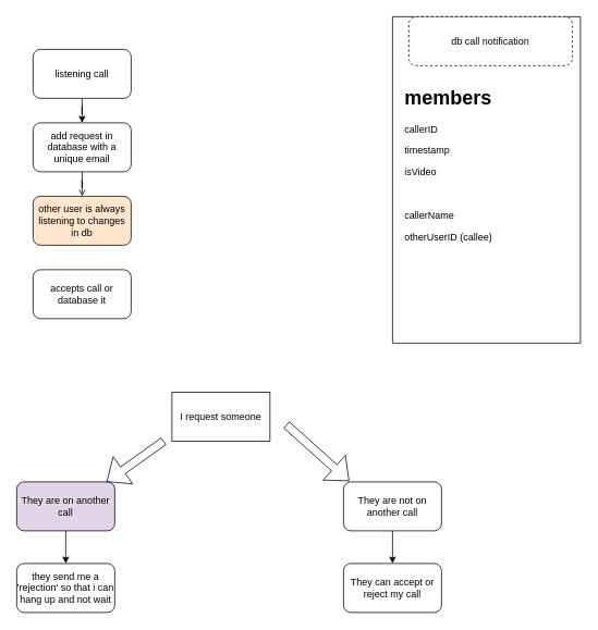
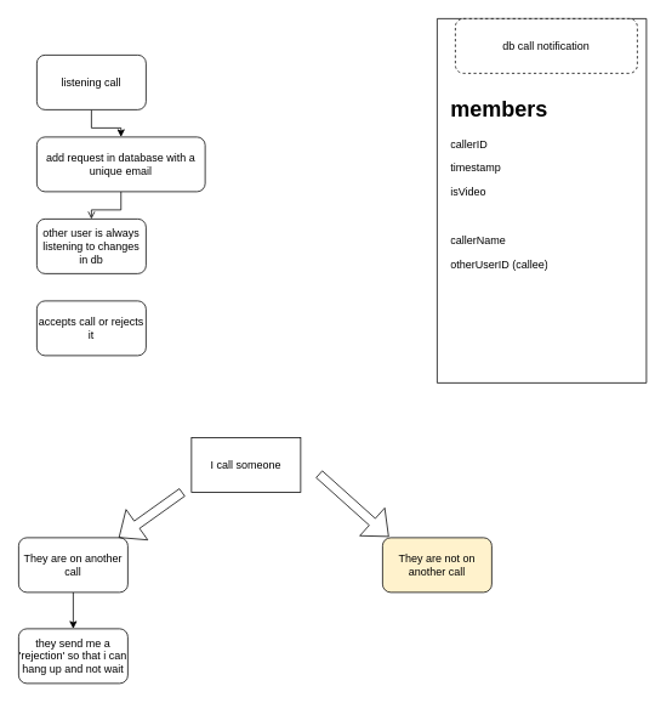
  <mxCell id="0" />
  <mxCell id="1" parent="0" />
  <mxCell id="2" value="" style="edgeStyle=orthogonalEdgeStyle;rounded=0;orthogonalLoop=1;jettySize=auto;html=1;" parent="1" source="3" target="5" edge="1"><mxGeometry relative="1" as="geometry" /></mxCell>
  <mxCell id="3" value="listening call" style="rounded=1;whiteSpace=wrap;html=1;" parent="1" vertex="1"><mxGeometry x="40" y="60" width="120" height="60" as="geometry" /></mxCell>
  <mxCell id="4" value="" style="edgeStyle=orthogonalEdgeStyle;rounded=0;orthogonalLoop=1;jettySize=auto;html=1;endArrow=open;" parent="1" source="5" target="6" edge="1"><mxGeometry relative="1" as="geometry" /></mxCell>
- <mxCell id="5" value="add request in database with a unique email" style="rounded=1;whiteSpace=wrap;html=1;" parent="1" vertex="1"><mxGeometry x="40" y="150" width="120" height="60" as="geometry" /></mxCell>
- <mxCell id="6" value="other user is always listening to changes in db" style="rounded=1;whiteSpace=wrap;html=1;fillColor=#ffe6cc;" parent="1" vertex="1"><mxGeometry x="40" y="240" width="120" height="60" as="geometry" /></mxCell>
- <mxCell id="7" value="accepts call or database it" style="rounded=1;whiteSpace=wrap;html=1;" parent="1" vertex="1"><mxGeometry x="40" y="330" width="120" height="60" as="geometry" /></mxCell>
+ <mxCell id="5" value="add request in database with a unique email" style="rounded=1;whiteSpace=wrap;html=1;" parent="1" vertex="1"><mxGeometry x="40" y="150" width="185" height="60" as="geometry" /></mxCell>
+ <mxCell id="6" value="other user is always listening to changes in db" style="rounded=1;whiteSpace=wrap;html=1;" parent="1" vertex="1"><mxGeometry x="40" y="240" width="120" height="60" as="geometry" /></mxCell>
+ <mxCell id="7" value="accepts call or rejects it" style="rounded=1;whiteSpace=wrap;html=1;" parent="1" vertex="1"><mxGeometry x="40" y="330" width="120" height="60" as="geometry" /></mxCell>
  <mxCell id="8" value="" style="swimlane;startSize=0;" parent="1" vertex="1"><mxGeometry x="480" y="20" width="230" height="400" as="geometry" /></mxCell>
  <mxCell id="9" value="db call notification" style="rounded=1;whiteSpace=wrap;html=1;dashed=1;" parent="8" vertex="1"><mxGeometry x="20" width="200" height="60" as="geometry" /></mxCell>
  <mxCell id="10" value="&lt;h1&gt;members&lt;/h1&gt;&lt;p&gt;callerID&lt;/p&gt;&lt;p&gt;timestamp&lt;/p&gt;&lt;p&gt;isVideo&lt;/p&gt;&lt;p&gt;&lt;br&gt;&lt;/p&gt;&lt;p&gt;callerName&lt;/p&gt;&lt;p&gt;otherUserID (callee)&lt;/p&gt;" style="text;html=1;strokeColor=none;fillColor=none;spacing=5;spacingTop=-20;whiteSpace=wrap;overflow=hidden;rounded=0;" parent="8" vertex="1"><mxGeometry x="10" y="80" width="190" height="230" as="geometry" /></mxCell>
- <mxCell id="11" value="I request someone" style="rounded=0;whiteSpace=wrap;html=1;" parent="1" vertex="1"><mxGeometry x="210" y="480" width="120" height="60" as="geometry" /></mxCell>
+ <mxCell id="11" value="I call someone" style="rounded=0;whiteSpace=wrap;html=1;" parent="1" vertex="1"><mxGeometry x="210" y="480" width="120" height="60" as="geometry" /></mxCell>
  <mxCell id="12" value="" style="edgeStyle=orthogonalEdgeStyle;rounded=0;orthogonalLoop=1;jettySize=auto;html=1;" parent="1" source="13" target="18" edge="1"><mxGeometry relative="1" as="geometry" /></mxCell>
- <mxCell id="13" value="They are on another call" style="rounded=1;whiteSpace=wrap;html=1;fillColor=#e1d5e7;" parent="1" vertex="1"><mxGeometry x="20" y="590" width="120" height="60" as="geometry" /></mxCell>
- <mxCell id="14" value="" style="edgeStyle=orthogonalEdgeStyle;rounded=0;orthogonalLoop=1;jettySize=auto;html=1;" parent="1" source="15" target="19" edge="1"><mxGeometry relative="1" as="geometry" /></mxCell>
- <mxCell id="15" value="They are not on another call" style="rounded=1;whiteSpace=wrap;html=1;" parent="1" vertex="1"><mxGeometry x="420" y="590" width="120" height="60" as="geometry" /></mxCell>
+ <mxCell id="13" value="They are on another call" style="rounded=1;whiteSpace=wrap;html=1;" parent="1" vertex="1"><mxGeometry x="20" y="590" width="120" height="60" as="geometry" /></mxCell>
+ <mxCell id="15" value="They are not on another call" style="rounded=1;whiteSpace=wrap;html=1;fillColor=#fff2cc;" parent="1" vertex="1"><mxGeometry x="420" y="590" width="120" height="60" as="geometry" /></mxCell>
  <mxCell id="16" value="" style="shape=flexArrow;endArrow=classic;html=1;rounded=0;endWidth=30;endSize=7.68;" parent="1" edge="1"><mxGeometry width="50" height="50" relative="1" as="geometry"><mxPoint x="200" y="540" as="sourcePoint" /><mxPoint x="130" y="590" as="targetPoint" /></mxGeometry></mxCell>
  <mxCell id="17" value="" style="shape=flexArrow;endArrow=classic;html=1;rounded=0;endWidth=30;endSize=7.68;entryX=0.058;entryY=-0.017;entryDx=0;entryDy=0;entryPerimeter=0;" parent="1" target="15" edge="1"><mxGeometry width="50" height="50" relative="1" as="geometry"><mxPoint x="350" y="520" as="sourcePoint" /><mxPoint x="330" y="580" as="targetPoint" /></mxGeometry></mxCell>
  <mxCell id="18" value="they send me a 'rejection' so that i can hang up and not wait" style="rounded=1;whiteSpace=wrap;html=1;" parent="1" vertex="1"><mxGeometry x="20" y="690" width="120" height="60" as="geometry" /></mxCell>
- <mxCell id="19" value="They can accept or reject my call" style="rounded=1;whiteSpace=wrap;html=1;" parent="1" vertex="1"><mxGeometry x="420" y="690" width="120" height="60" as="geometry" /></mxCell>
